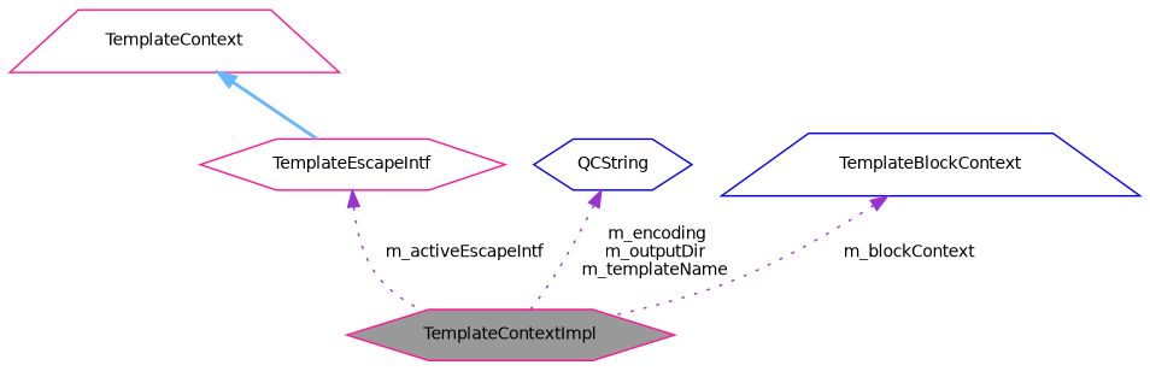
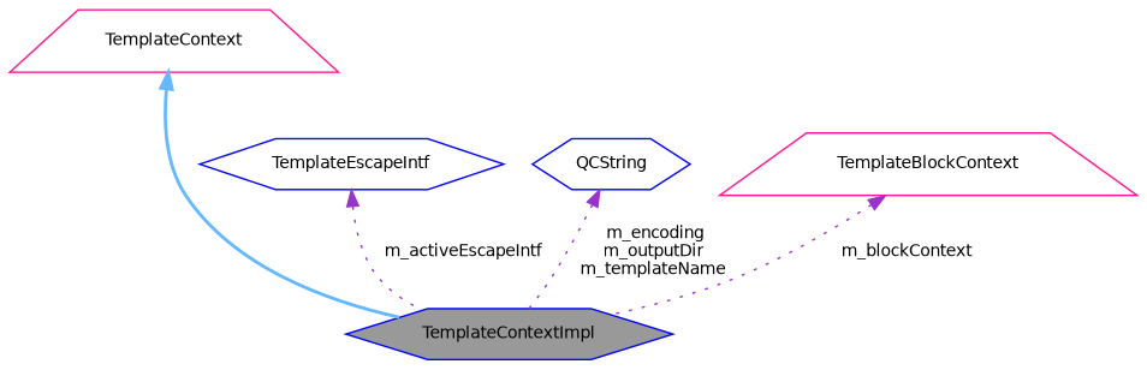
  digraph {
    fontname="DejaVu Sans"
    node [color=blue fillcolor=white fontname="DejaVu Sans" fontsize=10 shape=hexagon style=filled]
    edge [color=darkorchid3 dir=back fontname="DejaVu Sans" fontsize=10 labelfontname=Helvetica labelfontsize=10 style=dotted]
-   n1 [color=deeppink fillcolor=grey60 fontcolor=black height=0.2 label=TemplateContextImpl width=0.4]
+   n1 [fillcolor=grey60 fontcolor=black height=0.2 label=TemplateContextImpl width=0.4]
    n2 [color=deeppink height=0.2 label=TemplateContext shape=trapezium width=0.4]
    n3 [height=0.2 label=QCString width=0.4]
-   n4 [height=0.2 label=TemplateBlockContext shape=trapezium width=0.4]
-   n5 [color=deeppink height=0.2 label=TemplateEscapeIntf width=0.4]
-   n2 -> n5 [color=steelblue1 style=bold]
+   n4 [color=deeppink height=0.2 label=TemplateBlockContext shape=trapezium width=0.4]
+   n5 [height=0.2 label=TemplateEscapeIntf width=0.4]
+   n2 -> n1 [color=steelblue1 style=bold]
    n3 -> n1 [label=" m_encoding\nm_outputDir\nm_templateName"]
    n4 -> n1 [label=" m_blockContext"]
    n5 -> n1 [label=" m_activeEscapeIntf"]
  }
